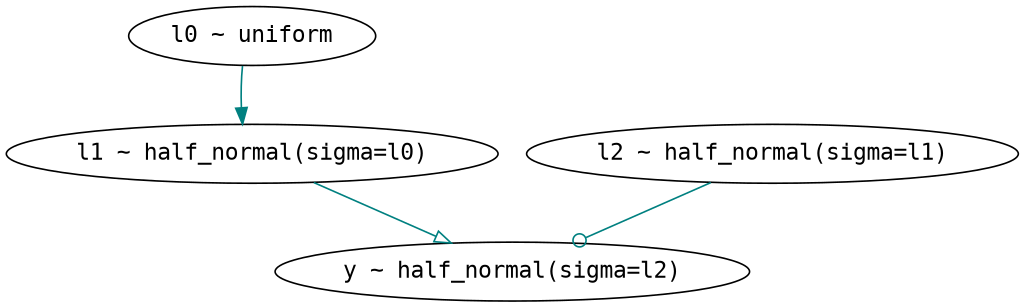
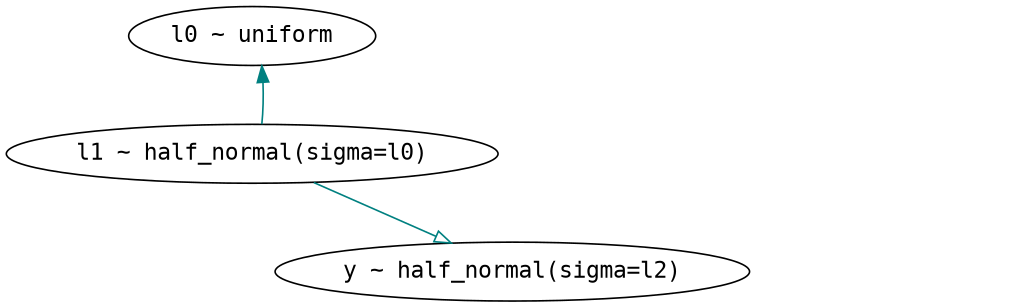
  digraph {
    fontname="DejaVu Sans Mono"
    node [fontname="DejaVu Sans Mono"]
    edge [color=teal fontname="DejaVu Sans Mono"]
    n1 [label="l0 ~ uniform"]
    n2 [label="l1 ~ half_normal(sigma=l0)"]
    n3 [label="y ~ half_normal(sigma=l2)"]
-   n4 [label="l2 ~ half_normal(sigma=l1)"]
-   n1 -> n2 [arrowhead=normal]
+   n2 -> n1 [arrowhead=normal]
    n2 -> n3 [arrowhead=onormal]
-   n4 -> n3 [arrowhead=odot]
  }
